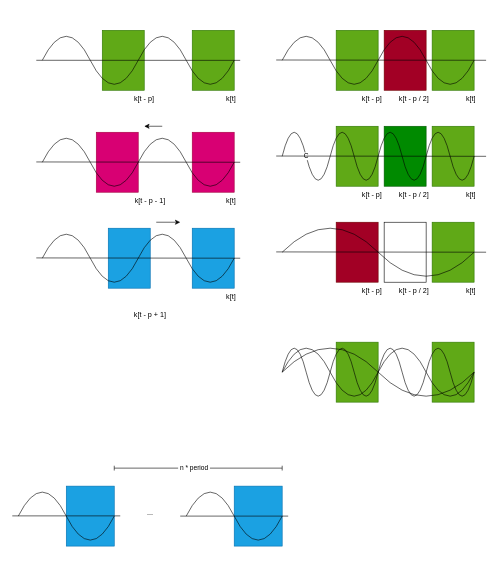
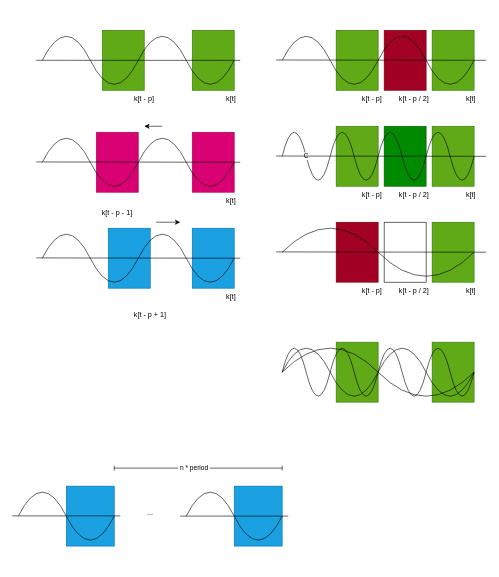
  <mxCell id="0" />
  <mxCell id="1" parent="0" />
  <mxCell id="2" value="" style="rounded=0;whiteSpace=wrap;html=1;fillColor=#60a917;fontColor=#ffffff;strokeColor=#2D7600;" vertex="1" parent="1"><mxGeometry x="560" y="570" width="70" height="100" as="geometry" /></mxCell>
  <mxCell id="3" value="" style="rounded=0;whiteSpace=wrap;html=1;fillColor=#60a917;fontColor=#ffffff;strokeColor=#2D7600;" vertex="1" parent="1"><mxGeometry x="720" y="570" width="70" height="100" as="geometry" /></mxCell>
  <mxCell id="4" value="" style="rounded=0;whiteSpace=wrap;html=1;fillColor=#008a00;fontColor=#ffffff;strokeColor=#005700;" vertex="1" parent="1"><mxGeometry x="640" y="210" width="70" height="100" as="geometry" /></mxCell>
  <mxCell id="5" value="" style="rounded=0;whiteSpace=wrap;html=1;fillColor=#a20025;fontColor=#ffffff;strokeColor=#6F0000;" vertex="1" parent="1"><mxGeometry x="640" y="50" width="70" height="100" as="geometry" /></mxCell>
  <mxCell id="6" value="" style="rounded=0;whiteSpace=wrap;html=1;fillColor=#60a917;fontColor=#ffffff;strokeColor=#2D7600;" vertex="1" parent="1"><mxGeometry x="560" y="210" width="70" height="100" as="geometry" /></mxCell>
  <mxCell id="7" value="" style="rounded=0;whiteSpace=wrap;html=1;fillColor=#60a917;fontColor=#ffffff;strokeColor=#2D7600;" vertex="1" parent="1"><mxGeometry x="720" y="210" width="70" height="100" as="geometry" /></mxCell>
  <mxCell id="8" value="" style="rounded=0;whiteSpace=wrap;html=1;fillColor=#1ba1e2;fontColor=#ffffff;strokeColor=#006EAF;" vertex="1" parent="1"><mxGeometry x="390" y="810" width="80" height="100" as="geometry" /></mxCell>
  <mxCell id="9" value="" style="rounded=0;whiteSpace=wrap;html=1;fillColor=#60a917;fontColor=#ffffff;strokeColor=#2D7600;" vertex="1" parent="1"><mxGeometry x="320" y="50" width="70" height="100" as="geometry" /></mxCell>
  <mxCell id="10" value="" style="rounded=0;whiteSpace=wrap;html=1;fillColor=#60a917;fontColor=#ffffff;strokeColor=#2D7600;" vertex="1" parent="1"><mxGeometry x="170" y="50" width="70" height="100" as="geometry" /></mxCell>
  <mxCell id="11" value="" style="curved=1;endArrow=none;html=1;rounded=0;endFill=0;" edge="1" parent="1"><mxGeometry width="50" height="50" relative="1" as="geometry"><mxPoint x="70" y="100" as="sourcePoint" /><mxPoint x="230" y="100" as="targetPoint" /><Array as="points"><mxPoint x="110" y="20" /><mxPoint x="190" y="180" /></Array></mxGeometry></mxCell>
  <mxCell id="12" value="" style="curved=1;endArrow=none;html=1;rounded=0;endFill=0;" edge="1" parent="1"><mxGeometry width="50" height="50" relative="1" as="geometry"><mxPoint x="230" y="100" as="sourcePoint" /><mxPoint x="390" y="100" as="targetPoint" /><Array as="points"><mxPoint x="270" y="20" /><mxPoint x="350" y="180" /></Array></mxGeometry></mxCell>
  <mxCell id="13" value="" style="rounded=0;whiteSpace=wrap;html=1;fillColor=#d80073;fontColor=#ffffff;strokeColor=#A50040;" vertex="1" parent="1"><mxGeometry x="160" y="220" width="70" height="100" as="geometry" /></mxCell>
  <mxCell id="14" value="" style="rounded=0;whiteSpace=wrap;html=1;fillColor=#d80073;fontColor=#ffffff;strokeColor=#A50040;" vertex="1" parent="1"><mxGeometry x="320" y="220" width="70" height="100" as="geometry" /></mxCell>
  <mxCell id="15" value="" style="curved=1;endArrow=none;html=1;rounded=0;endFill=0;" edge="1" parent="1"><mxGeometry width="50" height="50" relative="1" as="geometry"><mxPoint x="70" y="270" as="sourcePoint" /><mxPoint x="230" y="270" as="targetPoint" /><Array as="points"><mxPoint x="110" y="190" /><mxPoint x="190" y="350" /></Array></mxGeometry></mxCell>
  <mxCell id="16" value="" style="endArrow=none;html=1;rounded=0;" edge="1" parent="1"><mxGeometry width="50" height="50" relative="1" as="geometry"><mxPoint x="60" y="269.5" as="sourcePoint" /><mxPoint x="400" y="270" as="targetPoint" /></mxGeometry></mxCell>
  <mxCell id="17" value="" style="curved=1;endArrow=none;html=1;rounded=0;endFill=0;" edge="1" parent="1"><mxGeometry width="50" height="50" relative="1" as="geometry"><mxPoint x="230" y="270" as="sourcePoint" /><mxPoint x="390" y="270" as="targetPoint" /><Array as="points"><mxPoint x="270" y="190" /><mxPoint x="350" y="350" /></Array></mxGeometry></mxCell>
  <mxCell id="18" value="" style="rounded=0;whiteSpace=wrap;html=1;fillColor=#1ba1e2;fontColor=#ffffff;strokeColor=#006EAF;" vertex="1" parent="1"><mxGeometry x="180" y="380" width="70" height="100" as="geometry" /></mxCell>
  <mxCell id="19" value="" style="rounded=0;whiteSpace=wrap;html=1;fillColor=#1ba1e2;fontColor=#ffffff;strokeColor=#006EAF;" vertex="1" parent="1"><mxGeometry x="320" y="380" width="70" height="100" as="geometry" /></mxCell>
  <mxCell id="20" value="" style="curved=1;endArrow=none;html=1;rounded=0;endFill=0;" edge="1" parent="1"><mxGeometry width="50" height="50" relative="1" as="geometry"><mxPoint x="70" y="430" as="sourcePoint" /><mxPoint x="230" y="430" as="targetPoint" /><Array as="points"><mxPoint x="110" y="350" /><mxPoint x="190" y="510" /></Array></mxGeometry></mxCell>
  <mxCell id="21" value="" style="endArrow=none;html=1;rounded=0;" edge="1" parent="1"><mxGeometry width="50" height="50" relative="1" as="geometry"><mxPoint x="60" y="429.5" as="sourcePoint" /><mxPoint x="400" y="430" as="targetPoint" /></mxGeometry></mxCell>
  <mxCell id="22" value="" style="curved=1;endArrow=none;html=1;rounded=0;endFill=0;" edge="1" parent="1"><mxGeometry width="50" height="50" relative="1" as="geometry"><mxPoint x="230" y="430" as="sourcePoint" /><mxPoint x="390" y="430" as="targetPoint" /><Array as="points"><mxPoint x="270" y="350" /><mxPoint x="350" y="510" /></Array></mxGeometry></mxCell>
  <mxCell id="23" value="" style="endArrow=classic;html=1;rounded=0;" edge="1" parent="1"><mxGeometry width="50" height="50" relative="1" as="geometry"><mxPoint x="270" y="210" as="sourcePoint" /><mxPoint x="240" y="210" as="targetPoint" /></mxGeometry></mxCell>
  <mxCell id="24" value="" style="endArrow=classic;html=1;rounded=0;" edge="1" parent="1"><mxGeometry width="50" height="50" relative="1" as="geometry"><mxPoint x="260" y="370" as="sourcePoint" /><mxPoint x="300" y="370" as="targetPoint" /></mxGeometry></mxCell>
  <mxCell id="25" value="" style="rounded=0;whiteSpace=wrap;html=1;fillColor=#1ba1e2;fontColor=#ffffff;strokeColor=#006EAF;" vertex="1" parent="1"><mxGeometry x="110" y="810" width="80" height="100" as="geometry" /></mxCell>
  <mxCell id="26" value="" style="curved=1;endArrow=none;html=1;rounded=0;endFill=0;" edge="1" parent="1"><mxGeometry width="50" height="50" relative="1" as="geometry"><mxPoint x="30" y="860" as="sourcePoint" /><mxPoint x="190" y="860" as="targetPoint" /><Array as="points"><mxPoint x="70" y="780" /><mxPoint x="150" y="940" /></Array></mxGeometry></mxCell>
  <mxCell id="27" value="" style="endArrow=none;html=1;rounded=0;" edge="1" parent="1"><mxGeometry width="50" height="50" relative="1" as="geometry"><mxPoint x="300" y="860" as="sourcePoint" /><mxPoint x="480" y="860" as="targetPoint" /></mxGeometry></mxCell>
  <mxCell id="28" value="" style="curved=1;endArrow=none;html=1;rounded=0;endFill=0;" edge="1" parent="1"><mxGeometry width="50" height="50" relative="1" as="geometry"><mxPoint x="310" y="860" as="sourcePoint" /><mxPoint x="470" y="860" as="targetPoint" /><Array as="points"><mxPoint x="350" y="780" /><mxPoint x="430" y="940" /></Array></mxGeometry></mxCell>
  <mxCell id="29" value="" style="endArrow=none;html=1;rounded=0;" edge="1" parent="1"><mxGeometry width="50" height="50" relative="1" as="geometry"><mxPoint x="20" y="859.62" as="sourcePoint" /><mxPoint x="200" y="859.62" as="targetPoint" /></mxGeometry></mxCell>
  <mxCell id="30" value="..." style="text;html=1;align=center;verticalAlign=middle;whiteSpace=wrap;rounded=0;" vertex="1" parent="1"><mxGeometry x="220" y="840" width="60" height="30" as="geometry" /></mxCell>
  <mxCell id="31" value="" style="endArrow=baseDash;html=1;rounded=0;startArrow=baseDash;startFill=0;endFill=0;" edge="1" parent="1"><mxGeometry width="50" height="50" relative="1" as="geometry"><mxPoint x="190" y="780" as="sourcePoint" /><mxPoint x="470" y="780" as="targetPoint" /></mxGeometry></mxCell>
  <mxCell id="32" value="&amp;nbsp;n * period&amp;nbsp;" style="edgeLabel;html=1;align=center;verticalAlign=middle;resizable=0;points=[];" vertex="1" connectable="0" parent="31"><mxGeometry x="-0.058" y="1" relative="1" as="geometry"><mxPoint as="offset" /></mxGeometry></mxCell>
  <mxCell id="33" value="" style="endArrow=none;html=1;rounded=0;" edge="1" parent="1"><mxGeometry width="50" height="50" relative="1" as="geometry"><mxPoint x="60" y="100" as="sourcePoint" /><mxPoint x="400" y="100.12" as="targetPoint" /></mxGeometry></mxCell>
  <mxCell id="34" value="k[t]" style="text;html=1;align=center;verticalAlign=middle;whiteSpace=wrap;rounded=0;" vertex="1" parent="1"><mxGeometry x="370" y="150" width="30" height="30" as="geometry" /></mxCell>
  <mxCell id="35" value="k[t - p]" style="text;html=1;align=center;verticalAlign=middle;whiteSpace=wrap;rounded=0;" vertex="1" parent="1"><mxGeometry x="220" y="150" width="40" height="30" as="geometry" /></mxCell>
  <mxCell id="36" value="k[t]" style="text;html=1;align=center;verticalAlign=middle;whiteSpace=wrap;rounded=0;" vertex="1" parent="1"><mxGeometry x="370" y="320" width="30" height="30" as="geometry" /></mxCell>
- <mxCell id="37" value="k[t - p - 1]" style="text;html=1;align=center;verticalAlign=middle;whiteSpace=wrap;rounded=0;" vertex="1" parent="1"><mxGeometry x="220" y="320" width="60" height="30" as="geometry" /></mxCell>
+ <mxCell id="37" value="k[t - p - 1]" style="text;html=1;align=center;verticalAlign=middle;whiteSpace=wrap;rounded=0;" vertex="1" parent="1"><mxGeometry x="165" y="340" width="60" height="30" as="geometry" /></mxCell>
  <mxCell id="38" value="k[t]" style="text;html=1;align=center;verticalAlign=middle;whiteSpace=wrap;rounded=0;" vertex="1" parent="1"><mxGeometry x="370" y="480" width="30" height="30" as="geometry" /></mxCell>
  <mxCell id="39" value="k[t - p + 1]" style="text;html=1;align=center;verticalAlign=middle;whiteSpace=wrap;rounded=0;" vertex="1" parent="1"><mxGeometry x="220" y="510" width="60" height="30" as="geometry" /></mxCell>
  <mxCell id="40" value="k[t - p / 2]" style="text;html=1;align=center;verticalAlign=middle;whiteSpace=wrap;rounded=0;" vertex="1" parent="1"><mxGeometry x="660" y="150" width="60" height="30" as="geometry" /></mxCell>
  <mxCell id="41" value="" style="rounded=0;whiteSpace=wrap;html=1;fillColor=#60a917;fontColor=#ffffff;strokeColor=#2D7600;" vertex="1" parent="1"><mxGeometry x="560" y="50" width="70" height="100" as="geometry" /></mxCell>
  <mxCell id="42" value="" style="rounded=0;whiteSpace=wrap;html=1;fillColor=#60a917;fontColor=#ffffff;strokeColor=#2D7600;" vertex="1" parent="1"><mxGeometry x="720" y="50" width="70" height="100" as="geometry" /></mxCell>
  <mxCell id="43" value="" style="curved=1;endArrow=none;html=1;rounded=0;endFill=0;" edge="1" parent="1"><mxGeometry width="50" height="50" relative="1" as="geometry"><mxPoint x="710" y="260" as="sourcePoint" /><mxPoint x="790" y="260" as="targetPoint" /><Array as="points"><mxPoint x="730" y="180" /><mxPoint x="770" y="340" /></Array></mxGeometry></mxCell>
  <mxCell id="44" value="" style="endArrow=none;html=1;rounded=0;" edge="1" parent="1"><mxGeometry width="50" height="50" relative="1" as="geometry"><mxPoint x="460" y="99.5" as="sourcePoint" /><mxPoint x="810" y="100" as="targetPoint" /></mxGeometry></mxCell>
  <mxCell id="45" value="" style="curved=1;endArrow=none;html=1;rounded=0;endFill=0;" edge="1" parent="1"><mxGeometry width="50" height="50" relative="1" as="geometry"><mxPoint x="630" y="100" as="sourcePoint" /><mxPoint x="790" y="100" as="targetPoint" /><Array as="points"><mxPoint x="670" y="20" /><mxPoint x="750" y="180" /></Array></mxGeometry></mxCell>
  <mxCell id="46" value="k[t]" style="text;html=1;align=center;verticalAlign=middle;whiteSpace=wrap;rounded=0;" vertex="1" parent="1"><mxGeometry x="770" y="150" width="30" height="30" as="geometry" /></mxCell>
  <mxCell id="47" value="k[t - p]" style="text;html=1;align=center;verticalAlign=middle;whiteSpace=wrap;rounded=0;" vertex="1" parent="1"><mxGeometry x="590" y="150" width="60" height="30" as="geometry" /></mxCell>
  <mxCell id="48" value="" style="curved=1;endArrow=none;html=1;rounded=0;endFill=0;fontStyle=2" edge="1" parent="1"><mxGeometry width="50" height="50" relative="1" as="geometry"><mxPoint x="630" y="620" as="sourcePoint" /><mxPoint x="790" y="620" as="targetPoint" /><Array as="points"><mxPoint x="670" y="540" /><mxPoint x="750" y="700" /></Array></mxGeometry></mxCell>
  <mxCell id="49" value="" style="curved=1;endArrow=none;html=1;rounded=0;endFill=0;" edge="1" parent="1"><mxGeometry width="50" height="50" relative="1" as="geometry"><mxPoint x="630" y="260" as="sourcePoint" /><mxPoint x="710" y="260" as="targetPoint" /><Array as="points"><mxPoint x="650" y="180" /><mxPoint x="690" y="340" /></Array></mxGeometry></mxCell>
  <mxCell id="50" value="" style="curved=1;endArrow=none;html=1;rounded=0;endFill=0;" edge="1" parent="1"><mxGeometry width="50" height="50" relative="1" as="geometry"><mxPoint x="550" y="260" as="sourcePoint" /><mxPoint x="630" y="260" as="targetPoint" /><Array as="points"><mxPoint x="570" y="180" /><mxPoint x="610" y="340" /></Array></mxGeometry></mxCell>
  <mxCell id="51" value="C" style="curved=1;endArrow=none;html=1;rounded=0;endFill=0;" edge="1" parent="1"><mxGeometry width="50" height="50" relative="1" as="geometry"><mxPoint x="470" y="260" as="sourcePoint" /><mxPoint x="550" y="260" as="targetPoint" /><Array as="points"><mxPoint x="490" y="180" /><mxPoint x="530" y="340" /></Array></mxGeometry></mxCell>
  <mxCell id="52" value="" style="endArrow=none;html=1;rounded=0;" edge="1" parent="1"><mxGeometry width="50" height="50" relative="1" as="geometry"><mxPoint x="460" y="259.62" as="sourcePoint" /><mxPoint x="810" y="260.12" as="targetPoint" /></mxGeometry></mxCell>
  <mxCell id="53" value="k[t - p / 2]" style="text;html=1;align=center;verticalAlign=middle;whiteSpace=wrap;rounded=0;" vertex="1" parent="1"><mxGeometry x="660" y="310" width="60" height="30" as="geometry" /></mxCell>
  <mxCell id="54" value="k[t]" style="text;html=1;align=center;verticalAlign=middle;whiteSpace=wrap;rounded=0;" vertex="1" parent="1"><mxGeometry x="770" y="310" width="30" height="30" as="geometry" /></mxCell>
  <mxCell id="55" value="k[t - p]" style="text;html=1;align=center;verticalAlign=middle;whiteSpace=wrap;rounded=0;" vertex="1" parent="1"><mxGeometry x="590" y="310" width="60" height="30" as="geometry" /></mxCell>
  <mxCell id="56" value="" style="rounded=0;whiteSpace=wrap;html=1;" vertex="1" parent="1"><mxGeometry x="640" y="370" width="70" height="100" as="geometry" /></mxCell>
  <mxCell id="57" value="k[t - p / 2]" style="text;html=1;align=center;verticalAlign=middle;whiteSpace=wrap;rounded=0;" vertex="1" parent="1"><mxGeometry x="660" y="470" width="60" height="30" as="geometry" /></mxCell>
  <mxCell id="58" value="" style="rounded=0;whiteSpace=wrap;html=1;fillColor=#a20025;fontColor=#ffffff;strokeColor=#6F0000;" vertex="1" parent="1"><mxGeometry x="560" y="370" width="70" height="100" as="geometry" /></mxCell>
  <mxCell id="59" value="" style="rounded=0;whiteSpace=wrap;html=1;fillColor=#60a917;fontColor=#ffffff;strokeColor=#2D7600;" vertex="1" parent="1"><mxGeometry x="720" y="370" width="70" height="100" as="geometry" /></mxCell>
  <mxCell id="60" value="" style="endArrow=none;html=1;rounded=0;" edge="1" parent="1"><mxGeometry width="50" height="50" relative="1" as="geometry"><mxPoint x="460" y="419.5" as="sourcePoint" /><mxPoint x="810" y="420" as="targetPoint" /></mxGeometry></mxCell>
  <mxCell id="61" value="k[t]" style="text;html=1;align=center;verticalAlign=middle;whiteSpace=wrap;rounded=0;" vertex="1" parent="1"><mxGeometry x="770" y="470" width="30" height="30" as="geometry" /></mxCell>
  <mxCell id="62" value="k[t - p]" style="text;html=1;align=center;verticalAlign=middle;whiteSpace=wrap;rounded=0;" vertex="1" parent="1"><mxGeometry x="590" y="470" width="60" height="30" as="geometry" /></mxCell>
  <mxCell id="63" value="" style="curved=1;endArrow=none;html=1;rounded=0;endFill=0;" edge="1" parent="1"><mxGeometry width="50" height="50" relative="1" as="geometry"><mxPoint x="470" y="420" as="sourcePoint" /><mxPoint x="790" y="420" as="targetPoint" /><Array as="points"><mxPoint x="550" y="340" /><mxPoint x="710" y="500" /></Array></mxGeometry></mxCell>
  <mxCell id="64" value="" style="curved=1;endArrow=none;html=1;rounded=0;endFill=0;" edge="1" parent="1"><mxGeometry width="50" height="50" relative="1" as="geometry"><mxPoint x="470" y="620" as="sourcePoint" /><mxPoint x="790" y="620" as="targetPoint" /><Array as="points"><mxPoint x="550" y="540" /><mxPoint x="710" y="700" /></Array></mxGeometry></mxCell>
  <mxCell id="65" value="" style="curved=1;endArrow=none;html=1;rounded=0;endFill=0;" edge="1" parent="1"><mxGeometry width="50" height="50" relative="1" as="geometry"><mxPoint x="710" y="620" as="sourcePoint" /><mxPoint x="790" y="620" as="targetPoint" /><Array as="points"><mxPoint x="730" y="540" /><mxPoint x="770" y="700" /></Array></mxGeometry></mxCell>
  <mxCell id="66" value="" style="curved=1;endArrow=none;html=1;rounded=0;endFill=0;" edge="1" parent="1"><mxGeometry width="50" height="50" relative="1" as="geometry"><mxPoint x="630" y="620" as="sourcePoint" /><mxPoint x="710" y="620" as="targetPoint" /><Array as="points"><mxPoint x="650" y="540" /><mxPoint x="690" y="700" /></Array></mxGeometry></mxCell>
  <mxCell id="67" value="" style="curved=1;endArrow=none;html=1;rounded=0;endFill=0;" edge="1" parent="1"><mxGeometry width="50" height="50" relative="1" as="geometry"><mxPoint x="550" y="620" as="sourcePoint" /><mxPoint x="630" y="620" as="targetPoint" /><Array as="points"><mxPoint x="570" y="540" /><mxPoint x="610" y="700" /></Array></mxGeometry></mxCell>
  <mxCell id="68" value="" style="curved=1;endArrow=none;html=1;rounded=0;endFill=0;" edge="1" parent="1"><mxGeometry width="50" height="50" relative="1" as="geometry"><mxPoint x="470" y="620" as="sourcePoint" /><mxPoint x="550" y="620" as="targetPoint" /><Array as="points"><mxPoint x="490" y="540" /><mxPoint x="530" y="700" /></Array></mxGeometry></mxCell>
  <mxCell id="69" value="" style="curved=1;endArrow=none;html=1;rounded=0;endFill=0;fontStyle=2" edge="1" parent="1"><mxGeometry width="50" height="50" relative="1" as="geometry"><mxPoint x="470" y="620" as="sourcePoint" /><mxPoint x="630" y="620" as="targetPoint" /><Array as="points"><mxPoint x="510" y="540" /><mxPoint x="590" y="700" /></Array></mxGeometry></mxCell>
  <mxCell id="70" value="" style="curved=1;endArrow=none;html=1;rounded=0;endFill=0;" edge="1" parent="1"><mxGeometry width="50" height="50" relative="1" as="geometry"><mxPoint x="470" y="100" as="sourcePoint" /><mxPoint x="630" y="100" as="targetPoint" /><Array as="points"><mxPoint x="510" y="20" /><mxPoint x="590" y="180" /></Array></mxGeometry></mxCell>
